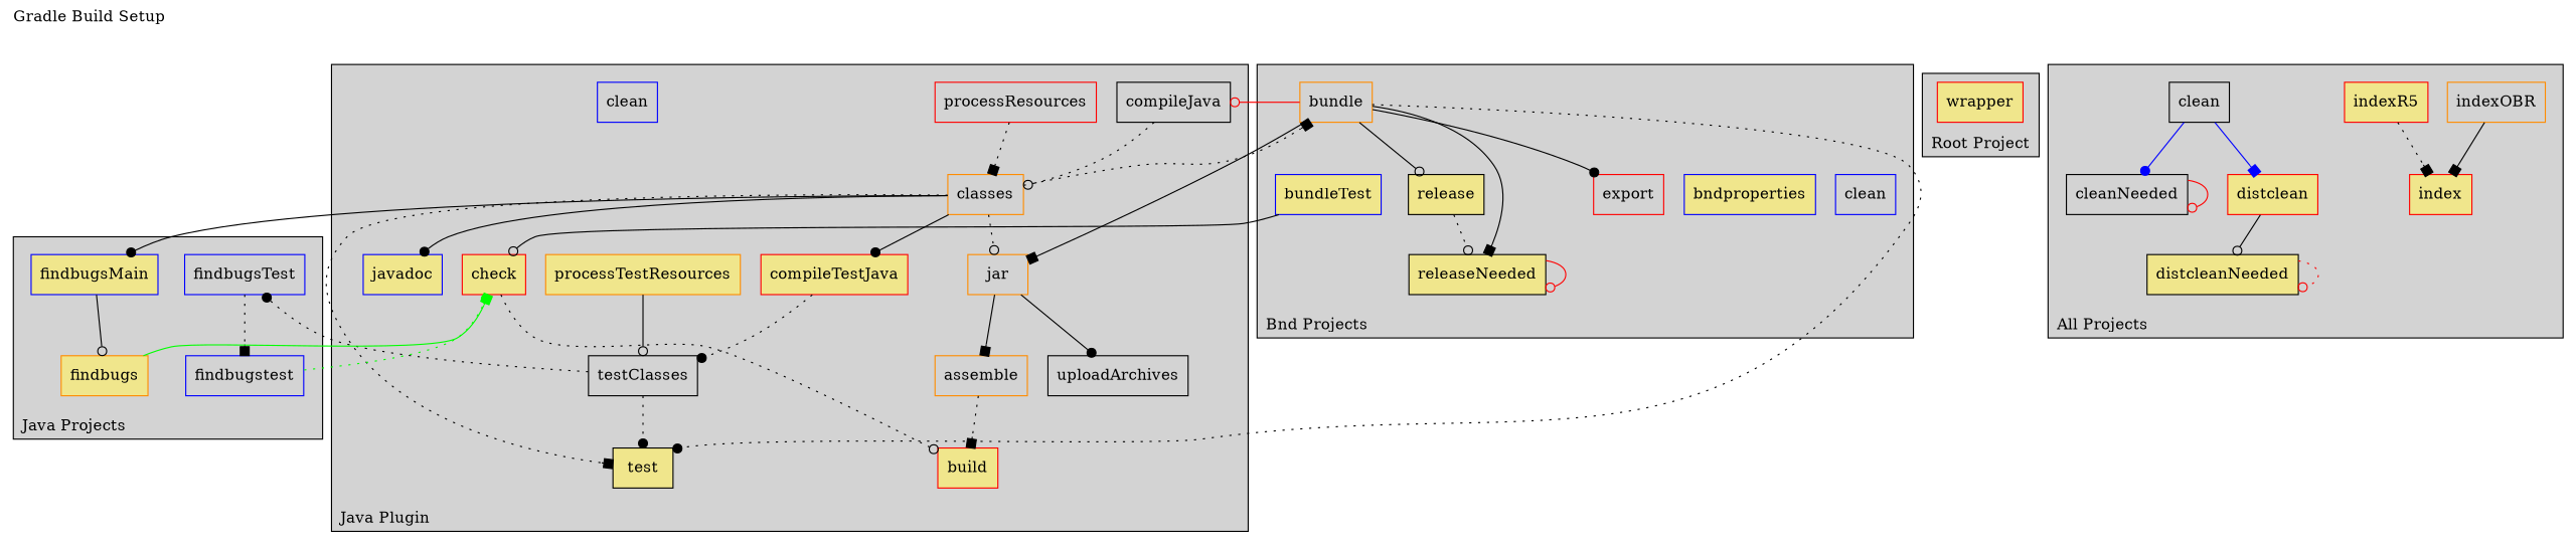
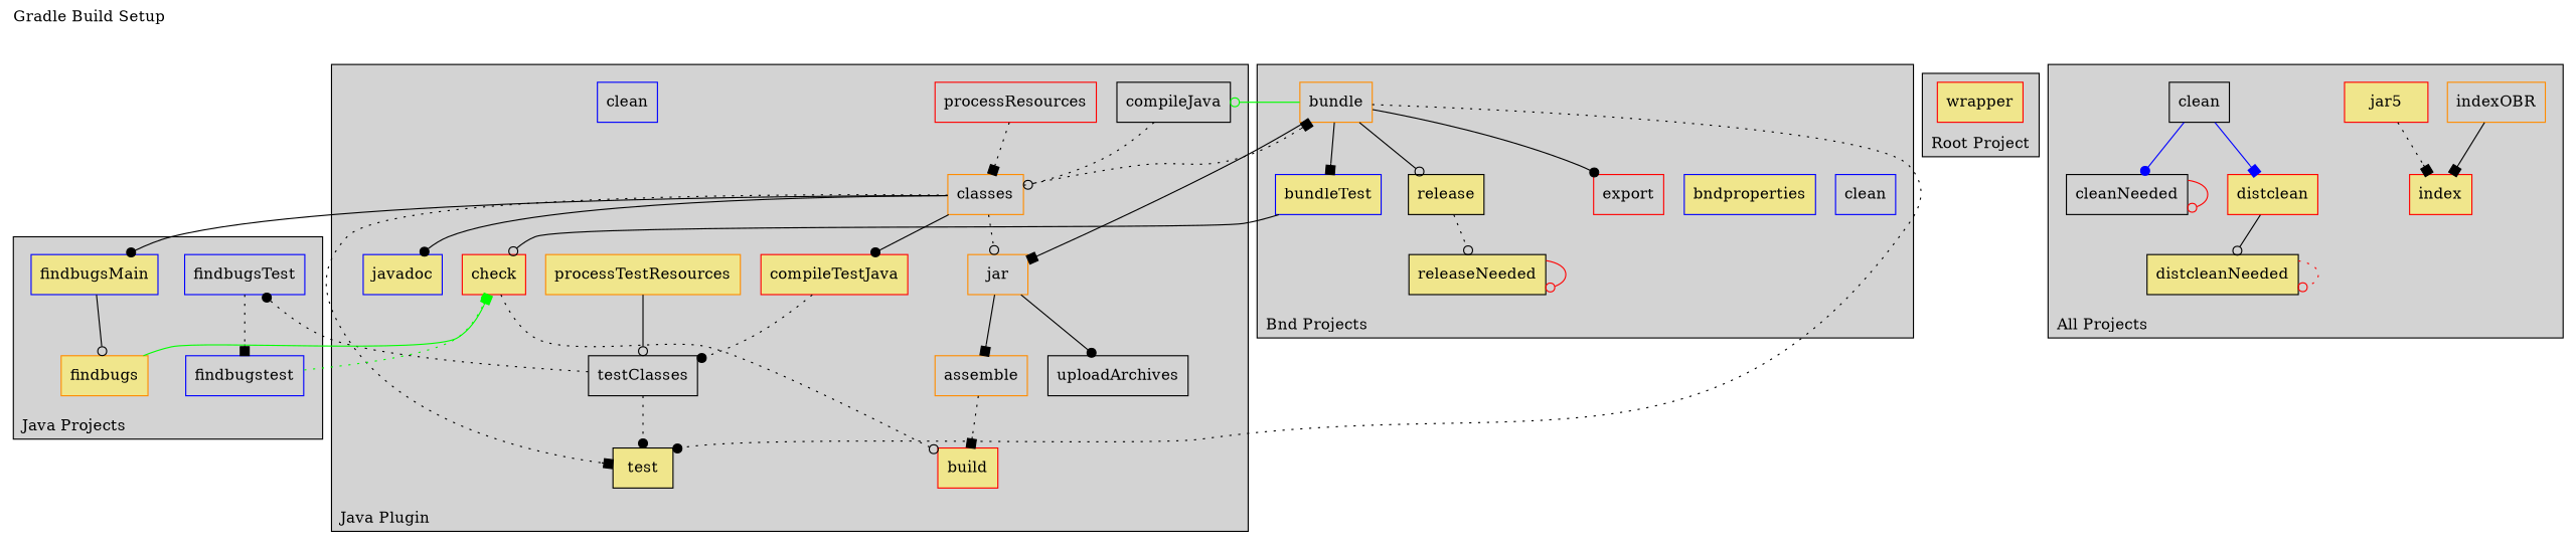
  digraph {
    label="Gradle Build Setup"
    labeljust=l
    labelloc=t
    node [color=black fillcolor=khaki shape=box style=filled]
    edge [arrowhead=odot style=solid]
    n1 [fillcolor=lightgrey label=compileJava]
    n2 [color=red fillcolor=lightgrey label=processResources]
    n3 [color=darkorange fillcolor=lightgrey label=classes]
    n4 [color=darkorange fillcolor=lightgrey label=jar]
    n5 [color=red label=compileTestJava]
    n6 [color=darkorange label=processTestResources]
    n7 [fillcolor=lightgrey label=testClasses]
    n8 [label=test]
    n9 [color=red label=check]
    n10 [fillcolor=lightgrey label=uploadArchives]
    n11 [color=darkorange fillcolor=lightgrey label=assemble]
    n12 [color=blue label=javadoc]
    n13 [color=red label=build]
    n14 [color=blue fillcolor=lightgrey label=clean]
    n15 [color=darkorange fillcolor=lightgrey label=bundle]
    n16 [color=blue label=bundleTest]
    n17 [label=release]
    n18 [label=releaseNeeded]
    n19 [color=blue fillcolor=lightgrey label=clean]
    n20 [color=blue label=bndproperties]
    n21 [color=red fillcolor=lightgrey label=export]
    n22 [color=red label=wrapper]
    n23 [color=blue fillcolor=lightgrey label=findbugstest]
    n24 [color=blue fillcolor=lightgrey label=findbugsTest]
    n25 [color=darkorange label=findbugs]
    n26 [color=blue label=findbugsMain]
    n27 [color=darkorange fillcolor=lightgrey label=indexOBR]
-   n28 [color=red label=indexR5]
+   n28 [color=red label=jar5]
    n29 [color=red label=index]
    n30 [fillcolor=lightgrey label=clean]
    n31 [fillcolor=lightgrey label=cleanNeeded]
    n32 [color=red label=distclean]
    n33 [label=distcleanNeeded]
    subgraph cluster_1 {
      color=black
      fillcolor=lightgrey
      label="Java Plugin"
      labelloc=b
      style=filled
      n12
      n13
      n14
      subgraph cluster_2 {
        color=black
        fillcolor=lightgrey
        label=""
        labelloc=b
        style=invis
        n1
        n2
        n3
        n4
      }
      subgraph cluster_3 {
        color=black
        fillcolor=lightgrey
        label=""
        labelloc=b
        style=invis
        n5
        n6
        n7
        n8
        n9
      }
      subgraph cluster_4 {
        color=black
        fillcolor=lightgrey
        label=""
        labelloc=b
        style=invis
        n10
        n11
      }
    }
    subgraph cluster_5 {
      color=black
      fillcolor=lightgrey
      label="Bnd Projects"
      labelloc=b
      style=filled
      subgraph cluster_6 {
        color=black
        fillcolor=lightgrey
        label=""
        labelloc=b
        style=invis
        n15
        n16
      }
      subgraph cluster_7 {
        color=black
        fillcolor=lightgrey
        label=""
        labelloc=b
        style=invis
        n17
        n18
      }
      subgraph cluster_8 {
        color=black
        fillcolor=lightgrey
        label=""
        labelloc=b
        style=invis
        n19
        n20
        n21
      }
    }
    subgraph cluster_9 {
      color=black
      fillcolor=lightgrey
      label="Root Project"
      labelloc=b
      style=filled
      n22
    }
    subgraph cluster_10 {
      color=black
      fillcolor=lightgrey
      label="Java Projects"
      labelloc=b
      style=filled
      subgraph cluster_11 {
        color=black
        fillcolor=lightgrey
        label=""
        labelloc=b
        style=invis
        n23
        n24
      }
      subgraph cluster_12 {
        color=black
        fillcolor=lightgrey
        label=""
        labelloc=b
        style=invis
        n25
        n26
      }
    }
    subgraph cluster_13 {
      color=black
      fillcolor=lightgrey
      label="All Projects"
      labelloc=b
      style=filled
      subgraph cluster_14 {
        color=black
        fillcolor=lightgrey
        label=""
        labelloc=b
        style=invis
        n27
        n28
        n29
      }
      subgraph cluster_15 {
        color=black
        fillcolor=lightgrey
        label=""
        labelloc=b
        style=invis
        n30
        n31
        n32
        n33
      }
    }
    n1 -> n3 [style=dotted]
    n2 -> n3 [arrowhead=box style=dotted]
    n3 -> n4 [style=dotted]
    n3 -> n5 [arrowhead=dot]
    n3 -> n8 [arrowhead=box style=dotted]
    n3 -> n12 [arrowhead=dot]
    n3 -> n15 [arrowhead=box style=dotted]
    n3 -> n26 [arrowhead=dot]
    n4 -> n10 [arrowhead=dot]
    n4 -> n11 [arrowhead=box]
    n5 -> n7 [arrowhead=dot style=dotted]
    n6 -> n7
    n7 -> n8 [arrowhead=dot style=dotted]
    n7 -> n24 [arrowhead=dot style=dotted]
    n9 -> n13 [style=dotted]
    n11 -> n13 [arrowhead=box style=dotted]
-   n15 -> n1 [color=red]
+   n15 -> n1 [color=green]
    n15 -> n4 [arrowhead=box]
    n15 -> n8 [arrowhead=dot style=dotted]
-   n15 -> n18 [arrowhead=box]
+   n15 -> n16 [arrowhead=box]
    n15 -> n17
    n15 -> n21 [arrowhead=dot]
    n16 -> n9
    n17 -> n18 [style=dotted]
    n18 -> n18 [color=red]
    n23 -> n9 [arrowhead=dot color=green style=dotted]
    n24 -> n23 [arrowhead=box style=dotted]
    n25 -> n9 [arrowhead=box color=green]
    n26 -> n25
    n27 -> n29 [arrowhead=box]
    n28 -> n29 [arrowhead=box style=dotted]
    n30 -> n31 [arrowhead=dot color=blue]
    n30 -> n32 [arrowhead=box color=blue]
    n31 -> n31 [color=red]
    n32 -> n33
    n33 -> n33 [color=red style=dotted]
  }
